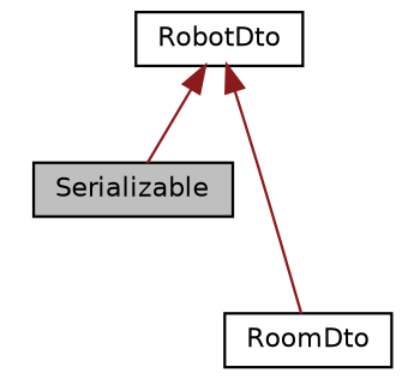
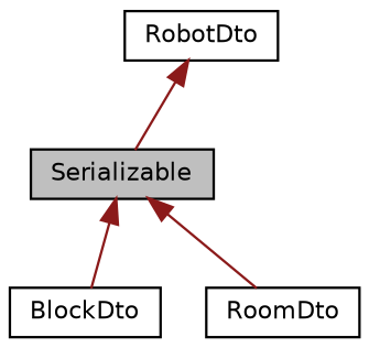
  digraph {
    node [color=black fillcolor=white fontname=Helvetica fontsize=10 shape=record style=filled]
    edge [color=firebrick4 dir=back fontname=Helvetica fontsize=10 labelfontname=Helvetica labelfontsize=10 style=solid]
    n1 [fillcolor=grey75 fontcolor=black height=0.2 label=Serializable width=0.4]
+   n2 [height=0.2 label=BlockDto width=0.4]
    n3 [height=0.2 label=RoomDto width=0.4]
    n4 [height=0.2 label=RobotDto width=0.4]
-   n4 -> n3
+   n1 -> n2
+   n1 -> n3
    n4 -> n1
  }
